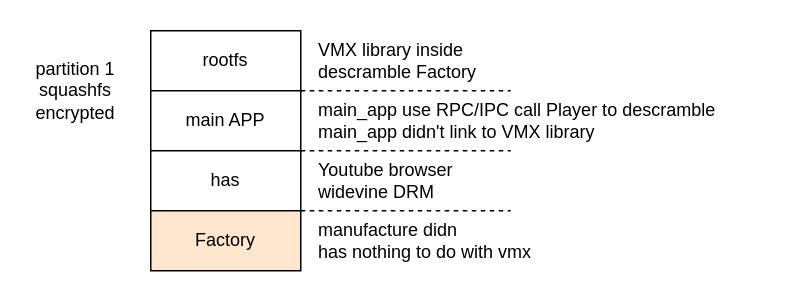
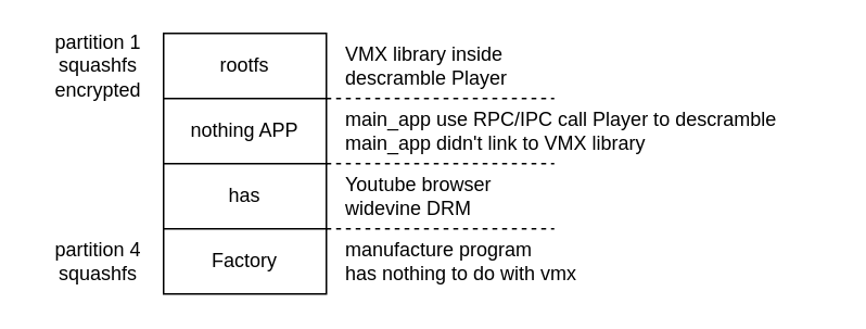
  <mxCell id="0" />
  <mxCell id="1" parent="0" />
  <mxCell id="2" value="rootfs" style="rounded=0;whiteSpace=wrap;html=1;" vertex="1" parent="1"><mxGeometry x="100" y="20" width="100" height="40" as="geometry" /></mxCell>
- <mxCell id="3" value="main APP" style="rounded=0;whiteSpace=wrap;html=1;" vertex="1" parent="1"><mxGeometry x="100" y="60" width="100" height="40" as="geometry" /></mxCell>
+ <mxCell id="3" value="nothing APP" style="rounded=0;whiteSpace=wrap;html=1;" vertex="1" parent="1"><mxGeometry x="100" y="60" width="100" height="40" as="geometry" /></mxCell>
  <mxCell id="4" value="has" style="rounded=0;whiteSpace=wrap;html=1;" vertex="1" parent="1"><mxGeometry x="100" y="100" width="100" height="40" as="geometry" /></mxCell>
- <mxCell id="5" value="Factory" style="rounded=0;whiteSpace=wrap;html=1;fillColor=#ffe6cc;" vertex="1" parent="1"><mxGeometry x="100" y="140" width="100" height="40" as="geometry" /></mxCell>
- <mxCell id="6" value="partition 1&lt;br&gt;squashfs&lt;br&gt;encrypted" style="text;html=1;strokeColor=none;fillColor=none;align=center;verticalAlign=middle;whiteSpace=wrap;rounded=0;" vertex="1" parent="1"><mxGeometry x="10" y="40" width="80" height="40" as="geometry" /></mxCell>
- <mxCell id="8" value="VMX library inside&lt;br&gt;descramble Factory" style="text;html=1;strokeColor=none;fillColor=none;align=left;verticalAlign=middle;whiteSpace=wrap;rounded=0;" vertex="1" parent="1"><mxGeometry x="210" y="20" width="140" height="40" as="geometry" /></mxCell>
+ <mxCell id="5" value="Factory" style="rounded=0;whiteSpace=wrap;html=1;" vertex="1" parent="1"><mxGeometry x="100" y="140" width="100" height="40" as="geometry" /></mxCell>
+ <mxCell id="6" value="partition 1&lt;br&gt;squashfs&lt;br&gt;encrypted" style="text;html=1;strokeColor=none;fillColor=none;align=center;verticalAlign=middle;whiteSpace=wrap;rounded=0;" vertex="1" parent="1"><mxGeometry x="20" y="20" width="80" height="40" as="geometry" /></mxCell>
+ <mxCell id="7" value="partition 4&lt;br&gt;squashfs" style="text;html=1;strokeColor=none;fillColor=none;align=center;verticalAlign=middle;whiteSpace=wrap;rounded=0;" vertex="1" parent="1"><mxGeometry x="20" y="145" width="80" height="30" as="geometry" /></mxCell>
+ <mxCell id="8" value="VMX library inside&lt;br&gt;descramble Player" style="text;html=1;strokeColor=none;fillColor=none;align=left;verticalAlign=middle;whiteSpace=wrap;rounded=0;" vertex="1" parent="1"><mxGeometry x="210" y="20" width="140" height="40" as="geometry" /></mxCell>
  <mxCell id="9" value="main_app use RPC/IPC call Player to descramble&amp;nbsp;&lt;br&gt;main_app didn't link to VMX library" style="text;html=1;strokeColor=none;fillColor=none;align=left;verticalAlign=middle;whiteSpace=wrap;rounded=0;" vertex="1" parent="1"><mxGeometry x="210" y="60" width="300" height="40" as="geometry" /></mxCell>
  <mxCell id="10" value="" style="endArrow=none;dashed=1;html=1;exitX=0;exitY=0;exitDx=0;exitDy=0;" edge="1" parent="1"><mxGeometry width="50" height="50" relative="1" as="geometry"><mxPoint x="200" y="100" as="sourcePoint" /><mxPoint x="340" y="100" as="targetPoint" /></mxGeometry></mxCell>
  <mxCell id="11" value="Youtube browser&lt;br&gt;widevine DRM" style="text;html=1;strokeColor=none;fillColor=none;align=left;verticalAlign=middle;whiteSpace=wrap;rounded=0;" vertex="1" parent="1"><mxGeometry x="210" y="100" width="140" height="40" as="geometry" /></mxCell>
  <mxCell id="12" value="" style="endArrow=none;dashed=1;html=1;exitX=0;exitY=0;exitDx=0;exitDy=0;" edge="1" parent="1"><mxGeometry width="50" height="50" relative="1" as="geometry"><mxPoint x="200" y="140" as="sourcePoint" /><mxPoint x="340" y="140" as="targetPoint" /></mxGeometry></mxCell>
- <mxCell id="13" value="manufacture didn&lt;br&gt;&lt;div&gt;has nothing to do with vmx&lt;span&gt;&amp;nbsp;&lt;/span&gt;&lt;/div&gt;" style="text;html=1;strokeColor=none;fillColor=none;align=left;verticalAlign=middle;whiteSpace=wrap;rounded=0;" vertex="1" parent="1"><mxGeometry x="210" y="140" width="170" height="40" as="geometry" /></mxCell>
+ <mxCell id="13" value="manufacture program&lt;br&gt;&lt;div&gt;has nothing to do with vmx&lt;span&gt;&amp;nbsp;&lt;/span&gt;&lt;/div&gt;" style="text;html=1;strokeColor=none;fillColor=none;align=left;verticalAlign=middle;whiteSpace=wrap;rounded=0;" vertex="1" parent="1"><mxGeometry x="210" y="140" width="170" height="40" as="geometry" /></mxCell>
  <mxCell id="14" value="" style="endArrow=none;dashed=1;html=1;" edge="1" parent="1"><mxGeometry width="50" height="50" relative="1" as="geometry"><mxPoint x="200" y="60" as="sourcePoint" /><mxPoint x="340" y="60" as="targetPoint" /></mxGeometry></mxCell>
